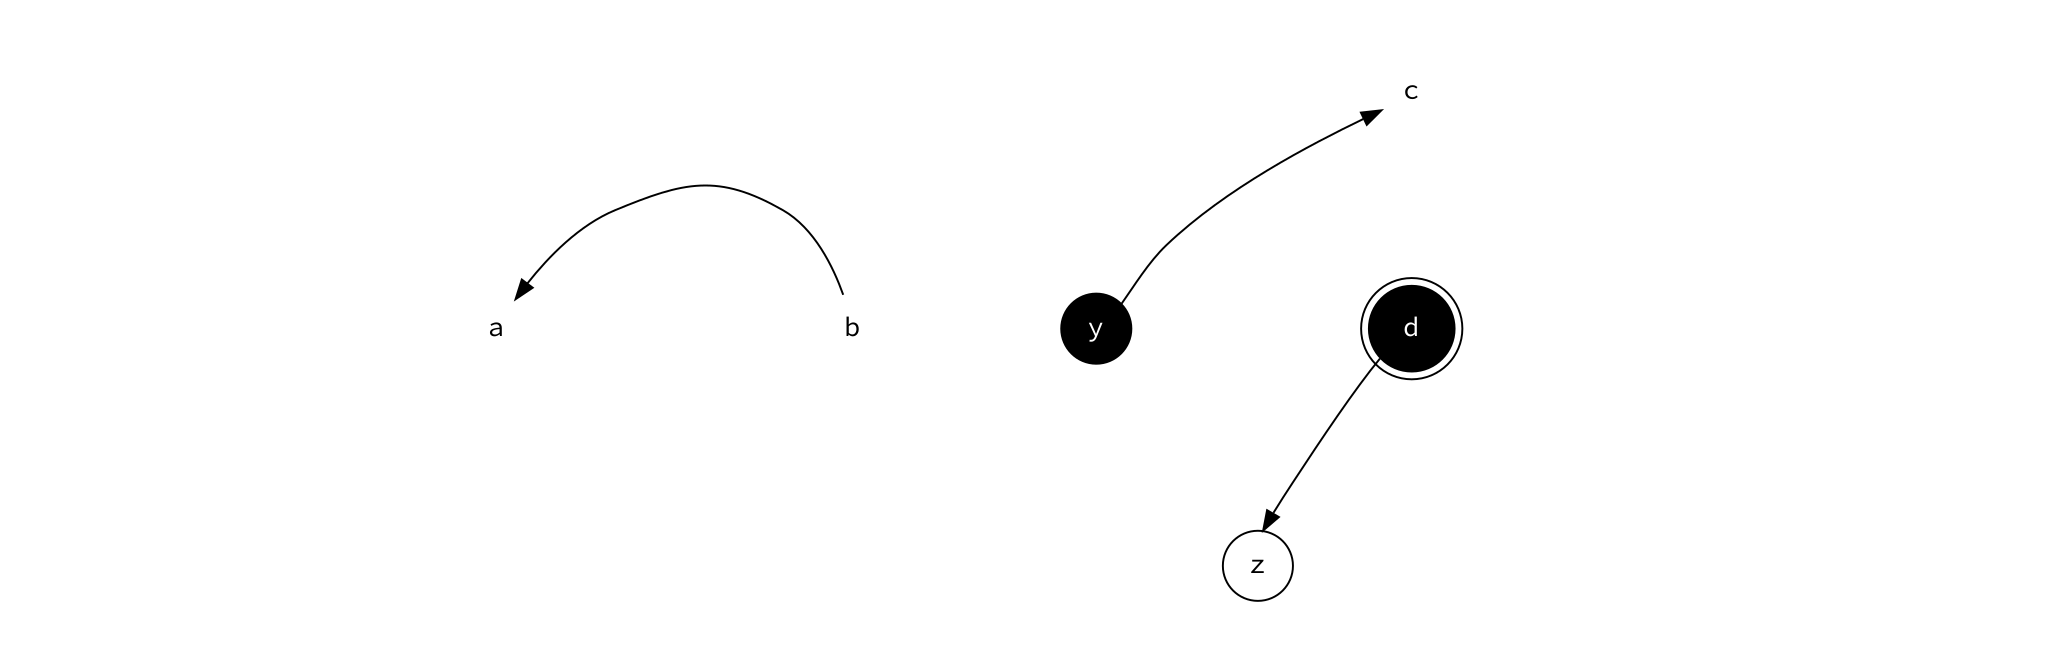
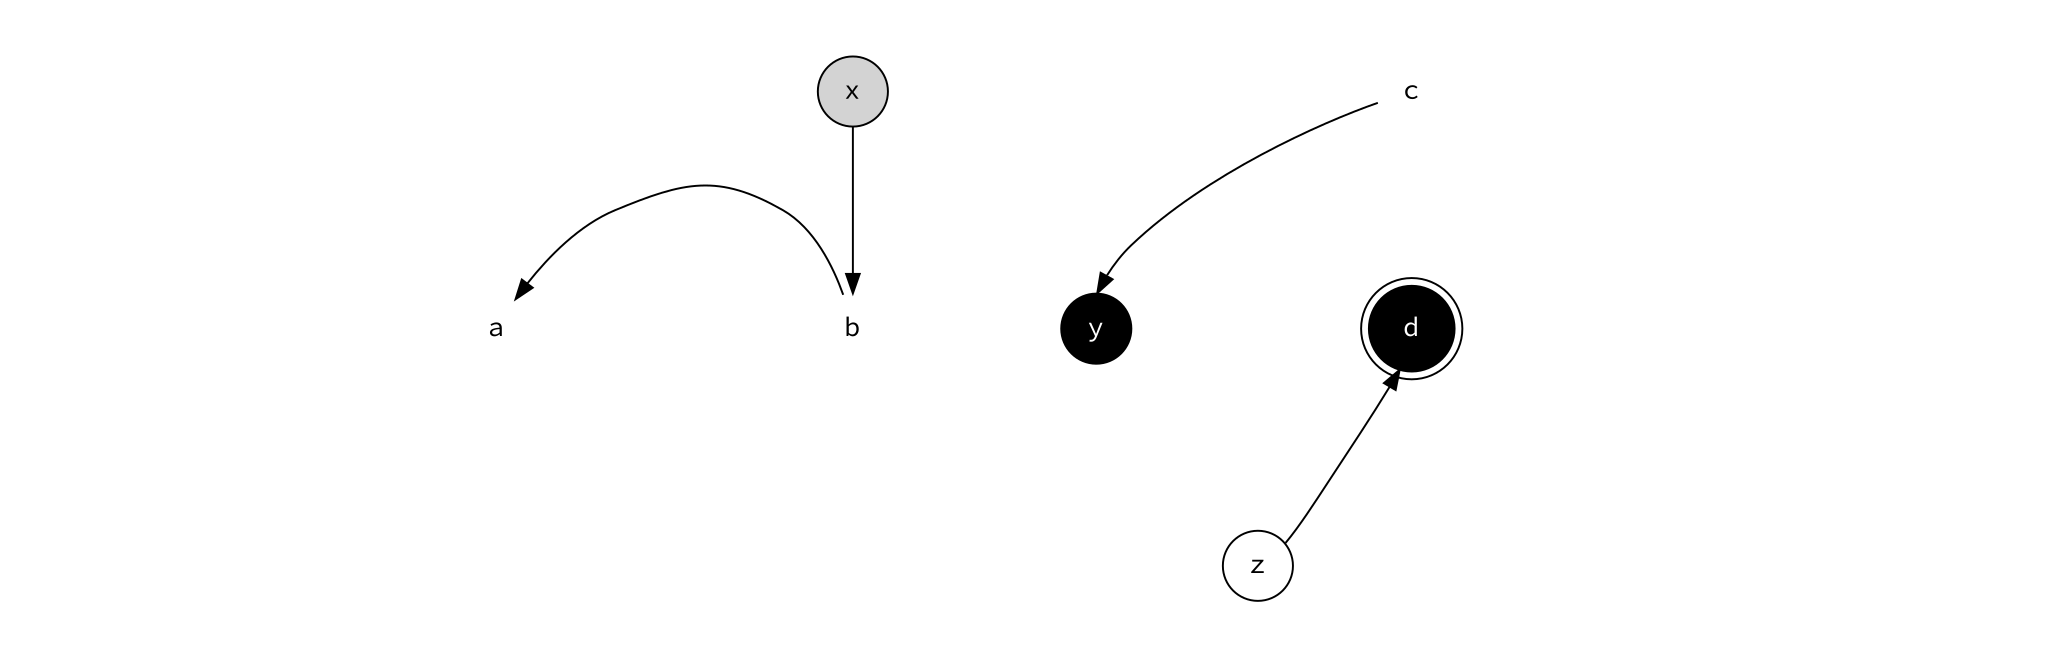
  digraph {
    fontname="Source Code Pro"
    node [fontname="Source Code Pro" shape=circle style=invis]
    edge [fontname="Source Code Pro" style=invis]
    nildal
    nildam
    nildar
    nildbl
    nildbm
    nildbr
    n7 [color=white label=a style=filled]
    nildxm
    n9 [color=white label=b style=filled]
    nildcl
    nildcm
    nildcr
+   n13 [fillcolor=lightgray fontcolor=black label=x style=filled]
    nildym
    n15 [color=white label=c style=filled]
    nilddl
    nilddm
    nilddr
    n19 [fillcolor=black fontcolor=white label=y style=filled]
    nildzm
    n21 [fillcolor=black fontcolor=white label=d peripheries=2 style=filled]
    n22 [fillcolor=white fontcolor=black label=z style=filled]
    subgraph sub_1 {
      rank=same
      nildal
      nildam
      nildar
    }
    subgraph sub_2 {
      rank=same
      nildbl
      nildbm
      nildbr
    }
    subgraph sub_3 {
      rank=same
      n7
      nildxm
      n9
    }
    subgraph sub_4 {
      rank=same
      nildcl
      nildcm
      nildcr
    }
    subgraph sub_5 {
      rank=same
+     n13
      nildym
      n15
    }
    subgraph sub_6 {
      rank=same
      nilddl
      nilddm
      nilddr
    }
    subgraph sub_7 {
      rank=same
      n19
      nildzm
      n21
    }
    nildal -> nildam
    nildam -> nildar
    nildbl -> nildbm
    nildbm -> nildbr
    n7 -> nildal
    n7 -> nildam
    n7 -> nildar
    n7 -> nildxm
    nildxm -> n9
    n9 -> nildbl
    n9 -> nildbm
    n9 -> nildbr
    n9 -> n7 [style=""]
    nildcl -> nildcm
    nildcm -> nildcr
+   n13 -> nildxm
+   n13 -> n9 [style=""]
+   n13 -> nildym
    nildym -> n15
    n15 -> nildcl
    n15 -> nildcm
    n15 -> nildcr
    nilddl -> nilddm
    nilddm -> nilddr
    n19 -> nildym
-   n19 -> n15 [style=""]
+   n15 -> n19 [style=""]
    n19 -> nildzm
    nildzm -> n21
    n21 -> nilddl
    n21 -> nilddm
    n21 -> nilddr
    n22 -> nildzm
-   n21 -> n22 [style=""]
+   n22 -> n21 [style=""]
  }
